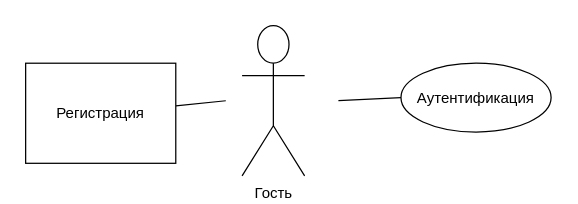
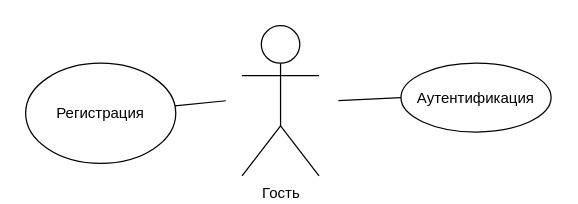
  <mxCell id="0" />
  <mxCell id="1" parent="0" />
- <mxCell id="2" value="Гость" style="shape=umlActor;verticalLabelPosition=bottom;verticalAlign=top;html=1;outlineConnect=0;" vertex="1" parent="1"><mxGeometry x="193" y="20" width="50" height="120" as="geometry" /></mxCell>
+ <mxCell id="2" value="Гость" style="shape=umlActor;verticalLabelPosition=bottom;verticalAlign=top;html=1;outlineConnect=0;" vertex="1" parent="1"><mxGeometry x="193" y="20" width="61.5" height="120" as="geometry" /></mxCell>
  <mxCell id="3" value="" style="endArrow=none;html=1;rounded=0;" edge="1" parent="1" target="6"><mxGeometry width="50" height="50" relative="1" as="geometry"><mxPoint x="180" y="80" as="sourcePoint" /><mxPoint x="681.96" y="200" as="targetPoint" /></mxGeometry></mxCell>
  <mxCell id="4" value="Аутентификация" style="ellipse;whiteSpace=wrap;html=1;" vertex="1" parent="1"><mxGeometry x="320" y="50" width="120" height="55" as="geometry" /></mxCell>
  <mxCell id="5" value="" style="endArrow=none;html=1;rounded=0;entryX=0;entryY=0.5;entryDx=0;entryDy=0;" edge="1" parent="1" target="4"><mxGeometry width="50" height="50" relative="1" as="geometry"><mxPoint x="270" y="80" as="sourcePoint" /><mxPoint x="621.96" y="270" as="targetPoint" /></mxGeometry></mxCell>
- <mxCell id="6" value="Регистрация" style="whiteSpace=wrap;html=1;rounded=0;" vertex="1" parent="1"><mxGeometry x="20" y="50" width="120" height="80" as="geometry" /></mxCell>
+ <mxCell id="6" value="Регистрация" style="ellipse;whiteSpace=wrap;html=1;" vertex="1" parent="1"><mxGeometry x="20" y="50" width="120" height="80" as="geometry" /></mxCell>
